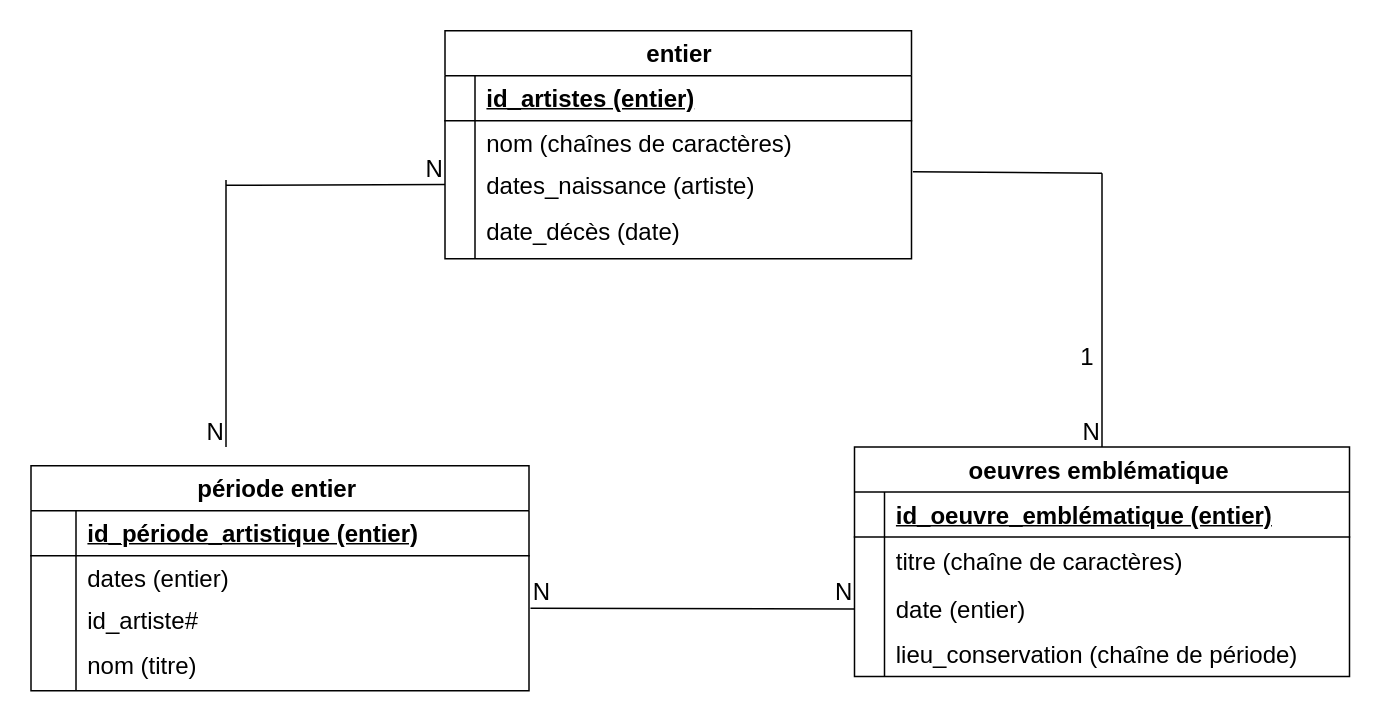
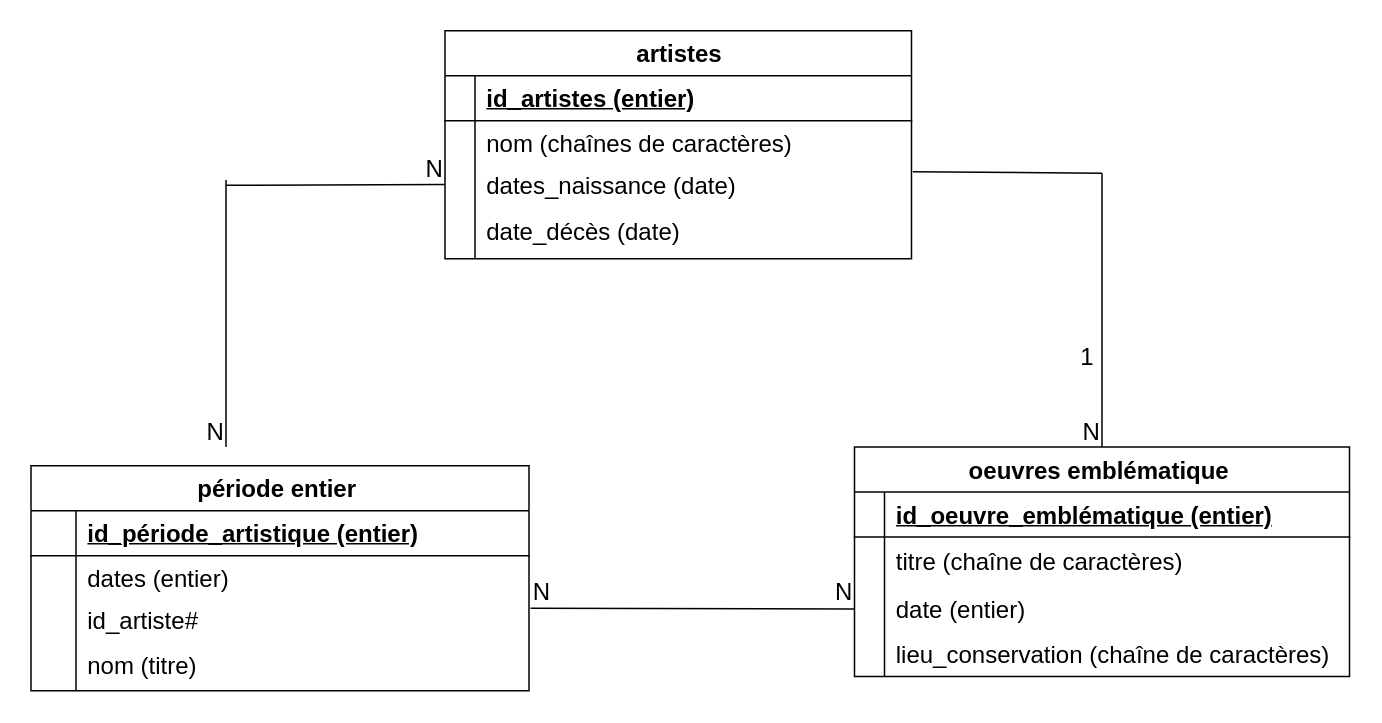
  <mxCell id="0" />
  <mxCell id="1" parent="0" />
- <mxCell id="2" value="entier" style="shape=table;startSize=30;container=1;collapsible=1;childLayout=tableLayout;fixedRows=1;rowLines=0;fontStyle=1;align=center;resizeLast=1;html=1;fontSize=16;" vertex="1" parent="1"><mxGeometry x="296" width="311" height="152" as="geometry" y="20"><mxRectangle x="142" y="-93" width="92" height="31" as="alternateBounds" /></mxGeometry></mxCell>
+ <mxCell id="2" value="artistes" style="shape=table;startSize=30;container=1;collapsible=1;childLayout=tableLayout;fixedRows=1;rowLines=0;fontStyle=1;align=center;resizeLast=1;html=1;fontSize=16;" vertex="1" parent="1"><mxGeometry x="296" width="311" height="152" as="geometry" y="20"><mxRectangle x="142" y="-93" width="92" height="31" as="alternateBounds" /></mxGeometry></mxCell>
  <mxCell id="3" value="" style="shape=tableRow;horizontal=0;startSize=0;swimlaneHead=0;swimlaneBody=0;fillColor=none;collapsible=0;dropTarget=0;points=[[0,0.5],[1,0.5]];portConstraint=eastwest;top=0;left=0;right=0;bottom=1;fontSize=16;" vertex="1" parent="2"><mxGeometry y="30" width="311" height="30" as="geometry" /></mxCell>
  <mxCell id="4" value="" style="shape=partialRectangle;connectable=0;fillColor=none;top=0;left=0;bottom=0;right=0;fontStyle=1;overflow=hidden;whiteSpace=wrap;html=1;fontSize=16;" vertex="1" parent="3"><mxGeometry width="20" height="30" as="geometry"><mxRectangle width="20" height="30" as="alternateBounds" /></mxGeometry></mxCell>
  <mxCell id="5" value="id_artistes (entier)" style="shape=partialRectangle;connectable=0;fillColor=none;top=0;left=0;bottom=0;right=0;align=left;spacingLeft=6;fontStyle=5;overflow=hidden;whiteSpace=wrap;html=1;fontSize=16;" vertex="1" parent="3"><mxGeometry x="20" width="291" height="30" as="geometry"><mxRectangle width="291" height="30" as="alternateBounds" /></mxGeometry></mxCell>
  <mxCell id="6" value="" style="shape=tableRow;horizontal=0;startSize=0;swimlaneHead=0;swimlaneBody=0;fillColor=none;collapsible=0;dropTarget=0;points=[[0,0.5],[1,0.5]];portConstraint=eastwest;top=0;left=0;right=0;bottom=0;fontSize=16;" vertex="1" parent="2"><mxGeometry y="60" width="311" height="30" as="geometry" /></mxCell>
  <mxCell id="7" value="" style="shape=partialRectangle;connectable=0;fillColor=none;top=0;left=0;bottom=0;right=0;editable=1;overflow=hidden;whiteSpace=wrap;html=1;fontSize=16;" vertex="1" parent="6"><mxGeometry width="20" height="30" as="geometry"><mxRectangle width="20" height="30" as="alternateBounds" /></mxGeometry></mxCell>
  <mxCell id="8" value="nom (chaînes de caractères)" style="shape=partialRectangle;connectable=0;fillColor=none;top=0;left=0;bottom=0;right=0;align=left;spacingLeft=6;overflow=hidden;whiteSpace=wrap;html=1;fontSize=16;" vertex="1" parent="6"><mxGeometry x="20" width="291" height="30" as="geometry"><mxRectangle width="291" height="30" as="alternateBounds" /></mxGeometry></mxCell>
  <mxCell id="9" value="" style="shape=tableRow;horizontal=0;startSize=0;swimlaneHead=0;swimlaneBody=0;fillColor=none;collapsible=0;dropTarget=0;points=[[0,0.5],[1,0.5]];portConstraint=eastwest;top=0;left=0;right=0;bottom=0;fontSize=16;" vertex="1" parent="2"><mxGeometry y="90" width="311" height="25" as="geometry" /></mxCell>
  <mxCell id="10" value="" style="shape=partialRectangle;connectable=0;fillColor=none;top=0;left=0;bottom=0;right=0;editable=1;overflow=hidden;whiteSpace=wrap;html=1;fontSize=16;" vertex="1" parent="9"><mxGeometry width="20" height="25" as="geometry"><mxRectangle width="20" height="25" as="alternateBounds" /></mxGeometry></mxCell>
- <mxCell id="11" value="dates_naissance (artiste)" style="shape=partialRectangle;connectable=0;fillColor=none;top=0;left=0;bottom=0;right=0;align=left;spacingLeft=6;overflow=hidden;whiteSpace=wrap;html=1;fontSize=16;" vertex="1" parent="9"><mxGeometry x="20" width="291" height="25" as="geometry"><mxRectangle width="291" height="25" as="alternateBounds" /></mxGeometry></mxCell>
+ <mxCell id="11" value="dates_naissance (date)" style="shape=partialRectangle;connectable=0;fillColor=none;top=0;left=0;bottom=0;right=0;align=left;spacingLeft=6;overflow=hidden;whiteSpace=wrap;html=1;fontSize=16;" vertex="1" parent="9"><mxGeometry x="20" width="291" height="25" as="geometry"><mxRectangle width="291" height="25" as="alternateBounds" /></mxGeometry></mxCell>
  <mxCell id="12" value="" style="shape=tableRow;horizontal=0;startSize=0;swimlaneHead=0;swimlaneBody=0;fillColor=none;collapsible=0;dropTarget=0;points=[[0,0.5],[1,0.5]];portConstraint=eastwest;top=0;left=0;right=0;bottom=0;fontSize=16;" vertex="1" parent="2"><mxGeometry y="115" width="311" height="37" as="geometry" /></mxCell>
  <mxCell id="13" value="" style="shape=partialRectangle;connectable=0;fillColor=none;top=0;left=0;bottom=0;right=0;editable=1;overflow=hidden;whiteSpace=wrap;html=1;fontSize=16;" vertex="1" parent="12"><mxGeometry width="20" height="37" as="geometry"><mxRectangle width="20" height="37" as="alternateBounds" /></mxGeometry></mxCell>
  <mxCell id="14" value="date_décès (date)" style="shape=partialRectangle;connectable=0;fillColor=none;top=0;left=0;bottom=0;right=0;align=left;spacingLeft=6;overflow=hidden;whiteSpace=wrap;html=1;fontSize=16;" vertex="1" parent="12"><mxGeometry x="20" width="291" height="37" as="geometry"><mxRectangle width="291" height="37" as="alternateBounds" /></mxGeometry></mxCell>
  <mxCell id="15" value="oeuvres emblématique&amp;nbsp;" style="shape=table;startSize=30;container=1;collapsible=1;childLayout=tableLayout;fixedRows=1;rowLines=0;fontStyle=1;align=center;resizeLast=1;html=1;fontSize=16;" vertex="1" parent="1"><mxGeometry x="569" y="297.5" width="330" height="153" as="geometry" /></mxCell>
  <mxCell id="16" value="" style="shape=tableRow;horizontal=0;startSize=0;swimlaneHead=0;swimlaneBody=0;fillColor=none;collapsible=0;dropTarget=0;points=[[0,0.5],[1,0.5]];portConstraint=eastwest;top=0;left=0;right=0;bottom=1;fontSize=16;" vertex="1" parent="15"><mxGeometry y="30" width="330" height="30" as="geometry" /></mxCell>
  <mxCell id="17" value="" style="shape=partialRectangle;connectable=0;fillColor=none;top=0;left=0;bottom=0;right=0;fontStyle=1;overflow=hidden;whiteSpace=wrap;html=1;fontSize=16;" vertex="1" parent="16"><mxGeometry width="20" height="30" as="geometry"><mxRectangle width="20" height="30" as="alternateBounds" /></mxGeometry></mxCell>
  <mxCell id="18" value="id_oeuvre_emblématique (entier)" style="shape=partialRectangle;connectable=0;fillColor=none;top=0;left=0;bottom=0;right=0;align=left;spacingLeft=6;fontStyle=5;overflow=hidden;whiteSpace=wrap;html=1;fontSize=16;" vertex="1" parent="16"><mxGeometry x="20" width="310" height="30" as="geometry"><mxRectangle width="310" height="30" as="alternateBounds" /></mxGeometry></mxCell>
  <mxCell id="19" value="" style="shape=tableRow;horizontal=0;startSize=0;swimlaneHead=0;swimlaneBody=0;fillColor=none;collapsible=0;dropTarget=0;points=[[0,0.5],[1,0.5]];portConstraint=eastwest;top=0;left=0;right=0;bottom=0;fontSize=16;" vertex="1" parent="15"><mxGeometry y="60" width="330" height="33" as="geometry" /></mxCell>
  <mxCell id="20" value="" style="shape=partialRectangle;connectable=0;fillColor=none;top=0;left=0;bottom=0;right=0;editable=1;overflow=hidden;whiteSpace=wrap;html=1;fontSize=16;" vertex="1" parent="19"><mxGeometry width="20" height="33" as="geometry"><mxRectangle width="20" height="33" as="alternateBounds" /></mxGeometry></mxCell>
  <mxCell id="21" value="titre (chaîne de caractères)" style="shape=partialRectangle;connectable=0;fillColor=none;top=0;left=0;bottom=0;right=0;align=left;spacingLeft=6;overflow=hidden;whiteSpace=wrap;html=1;fontSize=16;" vertex="1" parent="19"><mxGeometry x="20" width="310" height="33" as="geometry"><mxRectangle width="310" height="33" as="alternateBounds" /></mxGeometry></mxCell>
  <mxCell id="22" value="" style="shape=tableRow;horizontal=0;startSize=0;swimlaneHead=0;swimlaneBody=0;fillColor=none;collapsible=0;dropTarget=0;points=[[0,0.5],[1,0.5]];portConstraint=eastwest;top=0;left=0;right=0;bottom=0;fontSize=16;" vertex="1" parent="15"><mxGeometry y="93" width="330" height="30" as="geometry" /></mxCell>
  <mxCell id="23" value="" style="shape=partialRectangle;connectable=0;fillColor=none;top=0;left=0;bottom=0;right=0;editable=1;overflow=hidden;whiteSpace=wrap;html=1;fontSize=16;" vertex="1" parent="22"><mxGeometry width="20" height="30" as="geometry"><mxRectangle width="20" height="30" as="alternateBounds" /></mxGeometry></mxCell>
  <mxCell id="24" value="date (entier)" style="shape=partialRectangle;connectable=0;fillColor=none;top=0;left=0;bottom=0;right=0;align=left;spacingLeft=6;overflow=hidden;whiteSpace=wrap;html=1;fontSize=16;" vertex="1" parent="22"><mxGeometry x="20" width="310" height="30" as="geometry"><mxRectangle width="310" height="30" as="alternateBounds" /></mxGeometry></mxCell>
  <mxCell id="25" value="" style="shape=tableRow;horizontal=0;startSize=0;swimlaneHead=0;swimlaneBody=0;fillColor=none;collapsible=0;dropTarget=0;points=[[0,0.5],[1,0.5]];portConstraint=eastwest;top=0;left=0;right=0;bottom=0;fontSize=16;" vertex="1" parent="15"><mxGeometry y="123" width="330" height="30" as="geometry" /></mxCell>
  <mxCell id="26" value="" style="shape=partialRectangle;connectable=0;fillColor=none;top=0;left=0;bottom=0;right=0;editable=1;overflow=hidden;whiteSpace=wrap;html=1;fontSize=16;" vertex="1" parent="25"><mxGeometry width="20" height="30" as="geometry"><mxRectangle width="20" height="30" as="alternateBounds" /></mxGeometry></mxCell>
- <mxCell id="27" value="lieu_conservation (chaîne de période)" style="shape=partialRectangle;connectable=0;fillColor=none;top=0;left=0;bottom=0;right=0;align=left;spacingLeft=6;overflow=hidden;whiteSpace=wrap;html=1;fontSize=16;" vertex="1" parent="25"><mxGeometry x="20" width="310" height="30" as="geometry"><mxRectangle width="310" height="30" as="alternateBounds" /></mxGeometry></mxCell>
+ <mxCell id="27" value="lieu_conservation (chaîne de caractères)" style="shape=partialRectangle;connectable=0;fillColor=none;top=0;left=0;bottom=0;right=0;align=left;spacingLeft=6;overflow=hidden;whiteSpace=wrap;html=1;fontSize=16;" vertex="1" parent="25"><mxGeometry x="20" width="310" height="30" as="geometry"><mxRectangle width="310" height="30" as="alternateBounds" /></mxGeometry></mxCell>
  <mxCell id="28" value="période entier&amp;nbsp;" style="shape=table;startSize=30;container=1;collapsible=1;childLayout=tableLayout;fixedRows=1;rowLines=0;fontStyle=1;align=center;resizeLast=1;html=1;fontSize=16;" vertex="1" parent="1"><mxGeometry x="20" y="310" width="332" height="150" as="geometry" /></mxCell>
  <mxCell id="29" value="" style="shape=tableRow;horizontal=0;startSize=0;swimlaneHead=0;swimlaneBody=0;fillColor=none;collapsible=0;dropTarget=0;points=[[0,0.5],[1,0.5]];portConstraint=eastwest;top=0;left=0;right=0;bottom=1;fontSize=16;" vertex="1" parent="28"><mxGeometry y="30" width="332" height="30" as="geometry" /></mxCell>
  <mxCell id="30" value="" style="shape=partialRectangle;connectable=0;fillColor=none;top=0;left=0;bottom=0;right=0;fontStyle=1;overflow=hidden;whiteSpace=wrap;html=1;fontSize=16;" vertex="1" parent="29"><mxGeometry width="30" height="30" as="geometry"><mxRectangle width="30" height="30" as="alternateBounds" /></mxGeometry></mxCell>
  <mxCell id="31" value="id_période_artistique (entier)" style="shape=partialRectangle;connectable=0;fillColor=none;top=0;left=0;bottom=0;right=0;align=left;spacingLeft=6;fontStyle=5;overflow=hidden;whiteSpace=wrap;html=1;fontSize=16;" vertex="1" parent="29"><mxGeometry x="30" width="302" height="30" as="geometry"><mxRectangle width="302" height="30" as="alternateBounds" /></mxGeometry></mxCell>
  <mxCell id="32" value="" style="shape=tableRow;horizontal=0;startSize=0;swimlaneHead=0;swimlaneBody=0;fillColor=none;collapsible=0;dropTarget=0;points=[[0,0.5],[1,0.5]];portConstraint=eastwest;top=0;left=0;right=0;bottom=0;fontSize=16;" vertex="1" parent="28"><mxGeometry y="60" width="332" height="30" as="geometry" /></mxCell>
  <mxCell id="33" value="" style="shape=partialRectangle;connectable=0;fillColor=none;top=0;left=0;bottom=0;right=0;editable=1;overflow=hidden;whiteSpace=wrap;html=1;fontSize=16;" vertex="1" parent="32"><mxGeometry width="30" height="30" as="geometry"><mxRectangle width="30" height="30" as="alternateBounds" /></mxGeometry></mxCell>
  <mxCell id="34" value="dates (entier)" style="shape=partialRectangle;connectable=0;fillColor=none;top=0;left=0;bottom=0;right=0;align=left;spacingLeft=6;overflow=hidden;whiteSpace=wrap;html=1;fontSize=16;" vertex="1" parent="32"><mxGeometry x="30" width="302" height="30" as="geometry"><mxRectangle width="302" height="30" as="alternateBounds" /></mxGeometry></mxCell>
  <mxCell id="35" value="" style="shape=tableRow;horizontal=0;startSize=0;swimlaneHead=0;swimlaneBody=0;fillColor=none;collapsible=0;dropTarget=0;points=[[0,0.5],[1,0.5]];portConstraint=eastwest;top=0;left=0;right=0;bottom=0;fontSize=16;" vertex="1" parent="28"><mxGeometry y="90" width="332" height="26" as="geometry" /></mxCell>
  <mxCell id="36" value="" style="shape=partialRectangle;connectable=0;fillColor=none;top=0;left=0;bottom=0;right=0;editable=1;overflow=hidden;whiteSpace=wrap;html=1;fontSize=16;" vertex="1" parent="35"><mxGeometry width="30" height="26" as="geometry"><mxRectangle width="30" height="26" as="alternateBounds" /></mxGeometry></mxCell>
  <mxCell id="37" value="id_artiste#" style="shape=partialRectangle;connectable=0;fillColor=none;top=0;left=0;bottom=0;right=0;align=left;spacingLeft=6;overflow=hidden;whiteSpace=wrap;html=1;fontSize=16;" vertex="1" parent="35"><mxGeometry x="30" width="302" height="26" as="geometry"><mxRectangle width="302" height="26" as="alternateBounds" /></mxGeometry></mxCell>
  <mxCell id="38" value="" style="shape=tableRow;horizontal=0;startSize=0;swimlaneHead=0;swimlaneBody=0;fillColor=none;collapsible=0;dropTarget=0;points=[[0,0.5],[1,0.5]];portConstraint=eastwest;top=0;left=0;right=0;bottom=0;fontSize=16;" vertex="1" parent="28"><mxGeometry y="116" width="332" height="34" as="geometry" /></mxCell>
  <mxCell id="39" value="" style="shape=partialRectangle;connectable=0;fillColor=none;top=0;left=0;bottom=0;right=0;editable=1;overflow=hidden;whiteSpace=wrap;html=1;fontSize=16;" vertex="1" parent="38"><mxGeometry width="30" height="34" as="geometry"><mxRectangle width="30" height="34" as="alternateBounds" /></mxGeometry></mxCell>
  <mxCell id="40" value="nom (titre)&amp;nbsp;" style="shape=partialRectangle;connectable=0;fillColor=none;top=0;left=0;bottom=0;right=0;align=left;spacingLeft=6;overflow=hidden;whiteSpace=wrap;html=1;fontSize=16;" vertex="1" parent="38"><mxGeometry x="30" width="302" height="34" as="geometry"><mxRectangle width="302" height="34" as="alternateBounds" /></mxGeometry></mxCell>
  <mxCell id="41" value="" style="endArrow=none;html=1;rounded=0;fontSize=12;startSize=8;endSize=8;curved=1;entryX=0;entryY=0.5;entryDx=0;entryDy=0;" edge="1" parent="1" target="9"><mxGeometry relative="1" as="geometry"><mxPoint x="150" y="123" as="sourcePoint" /><mxPoint x="296" y="122" as="targetPoint" /></mxGeometry></mxCell>
  <mxCell id="42" value="N" style="resizable=0;html=1;whiteSpace=wrap;align=right;verticalAlign=bottom;fontSize=16;" connectable="0" vertex="1" parent="41"><mxGeometry x="1" relative="1" as="geometry" /></mxCell>
  <mxCell id="43" value="" style="endArrow=none;html=1;rounded=0;fontSize=12;startSize=8;endSize=8;curved=1;" edge="1" parent="1"><mxGeometry relative="1" as="geometry"><mxPoint x="150" y="119.5" as="sourcePoint" /><mxPoint x="150" y="297.5" as="targetPoint" /></mxGeometry></mxCell>
  <mxCell id="44" value="N" style="resizable=0;html=1;whiteSpace=wrap;align=right;verticalAlign=bottom;fontSize=16;" connectable="0" vertex="1" parent="43"><mxGeometry x="1" relative="1" as="geometry" /></mxCell>
  <mxCell id="45" value="" style="endArrow=none;html=1;rounded=0;fontSize=12;startSize=8;endSize=8;curved=1;entryX=0;entryY=0.5;entryDx=0;entryDy=0;exitX=1.003;exitY=0.192;exitDx=0;exitDy=0;exitPerimeter=0;" edge="1" parent="1" source="35" target="22"><mxGeometry relative="1" as="geometry"><mxPoint x="363" y="406" as="sourcePoint" /><mxPoint x="531.5" y="404" as="targetPoint" /></mxGeometry></mxCell>
  <mxCell id="46" value="N" style="resizable=0;html=1;whiteSpace=wrap;align=left;verticalAlign=bottom;fontSize=16;" connectable="0" vertex="1" parent="45"><mxGeometry x="-1" relative="1" as="geometry" /></mxCell>
  <mxCell id="47" value="N" style="resizable=0;html=1;whiteSpace=wrap;align=right;verticalAlign=bottom;fontSize=16;" connectable="0" vertex="1" parent="45"><mxGeometry x="1" relative="1" as="geometry" /></mxCell>
  <mxCell id="48" value="" style="endArrow=none;html=1;rounded=0;fontSize=12;startSize=8;endSize=8;curved=1;entryX=0.5;entryY=0;entryDx=0;entryDy=0;" edge="1" parent="1" target="15"><mxGeometry relative="1" as="geometry"><mxPoint x="734" y="115" as="sourcePoint" /><mxPoint x="731.5" y="294.5" as="targetPoint" /></mxGeometry></mxCell>
  <mxCell id="49" value="1" style="resizable=0;html=1;whiteSpace=wrap;align=left;verticalAlign=bottom;fontSize=16;" connectable="0" vertex="1" parent="48"><mxGeometry x="-1" relative="1" as="geometry"><mxPoint x="-16" y="133" as="offset" /></mxGeometry></mxCell>
  <mxCell id="50" value="N" style="resizable=0;html=1;whiteSpace=wrap;align=right;verticalAlign=bottom;fontSize=16;" connectable="0" vertex="1" parent="48"><mxGeometry x="1" relative="1" as="geometry" /></mxCell>
  <mxCell id="51" value="" style="endArrow=none;html=1;rounded=0;fontSize=12;startSize=8;endSize=8;curved=1;exitX=1.003;exitY=0.16;exitDx=0;exitDy=0;exitPerimeter=0;" edge="1" parent="1" source="9"><mxGeometry relative="1" as="geometry"><mxPoint x="632" y="115" as="sourcePoint" /><mxPoint x="734" y="115" as="targetPoint" /></mxGeometry></mxCell>
